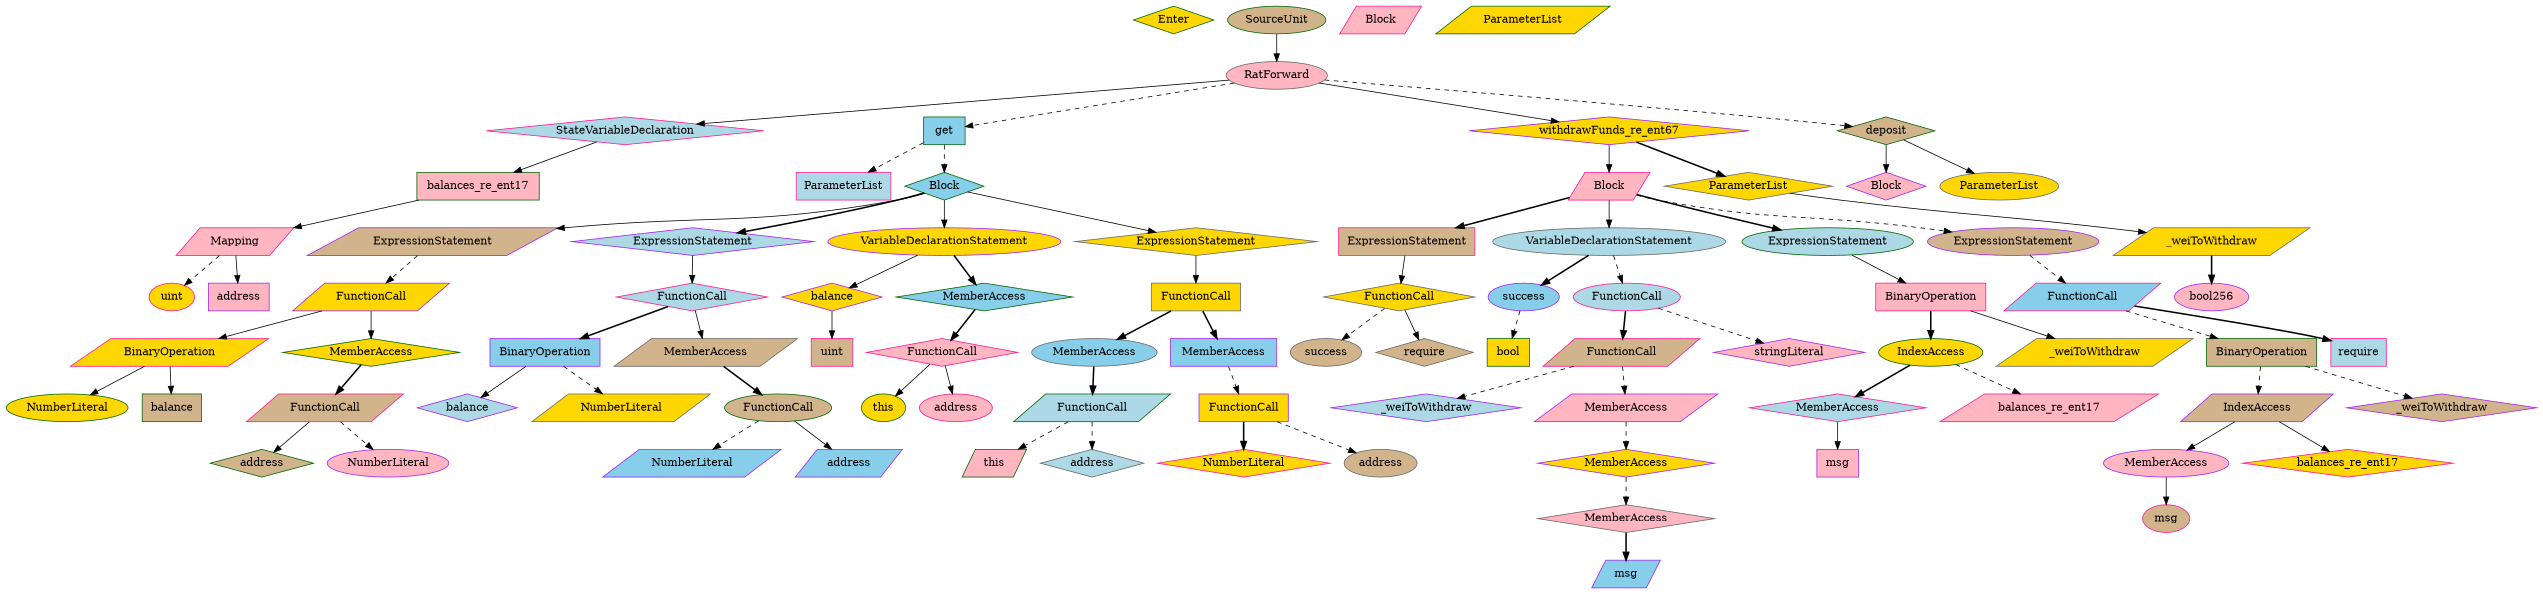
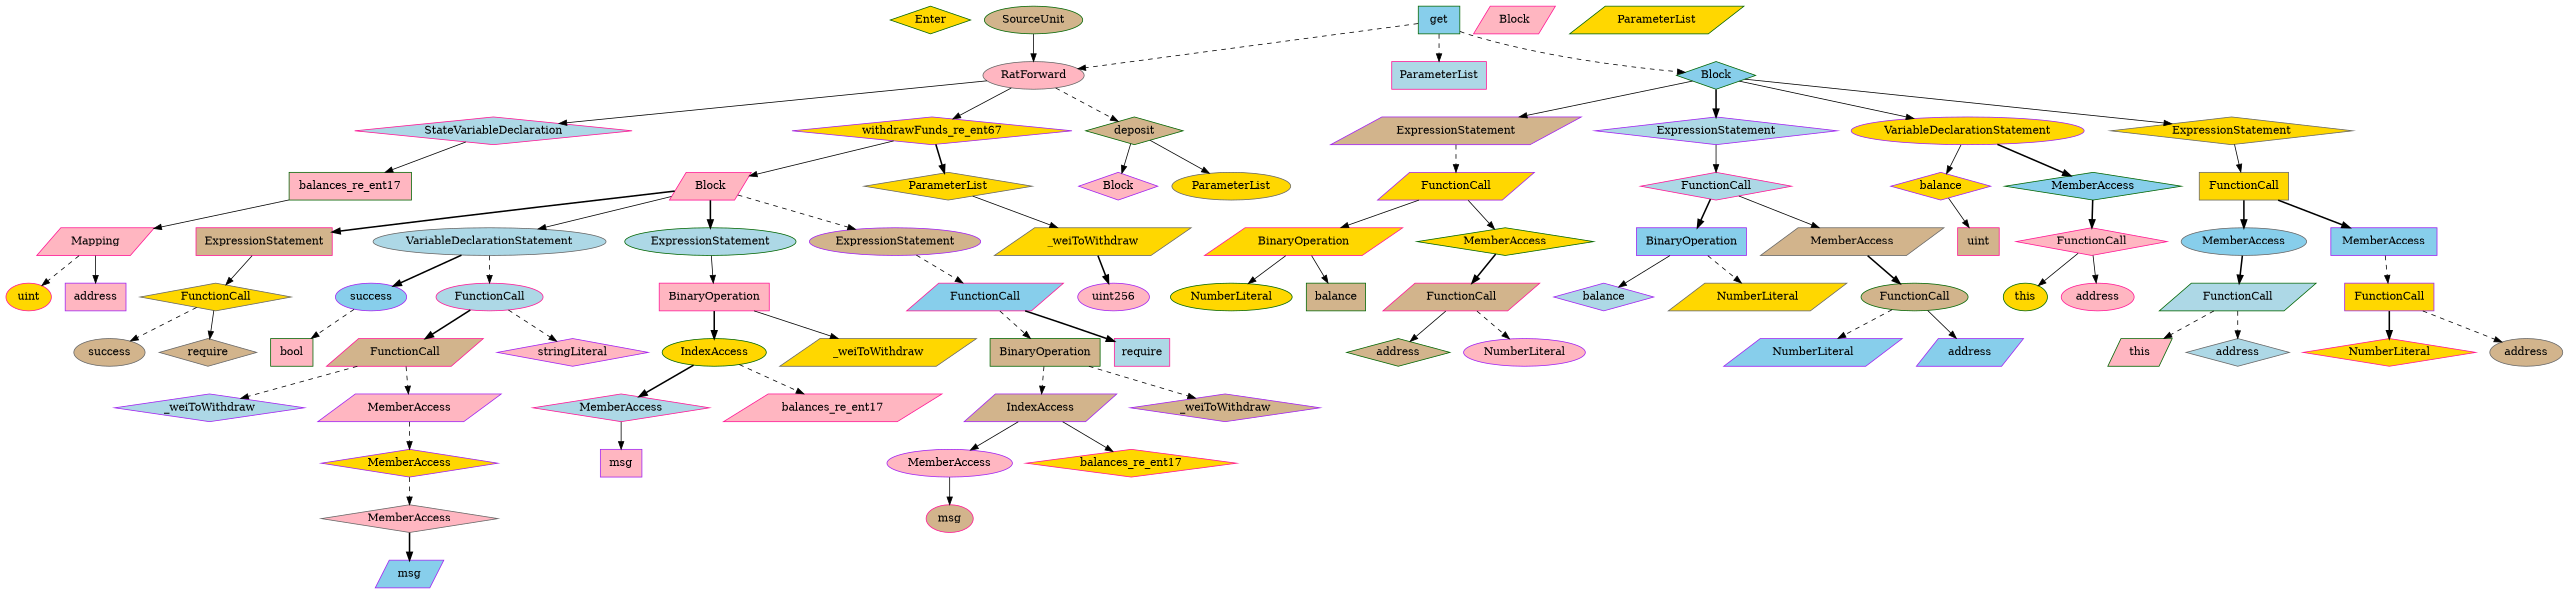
  strict digraph {
    node [color=purple fillcolor=gold shape=diamond style=filled]
    edge [style=solid]
    Enter [color=darkgreen height=0.5 width=0.83628]
    n2 [color=deeppink fillcolor=tan height=0.5 label=uint shape=box width=0.75]
    n3 [color=darkgreen fillcolor=tan height=0.5 label=SourceUnit shape=ellipse width=1.46]
    n4 [color=gray40 fillcolor=lightpink height=0.5 label=RatForward shape=ellipse width=1.5432]
    n5 [color=deeppink fillcolor=lightblue height=0.5 label=StateVariableDeclaration width=2.8184]
    n6 [color=darkgreen fillcolor=skyblue height=0.5 label=get shape=box width=0.75]
    n7 [height=0.5 label=withdrawFunds_re_ent67 width=2.9154]
    n8 [color=darkgreen fillcolor=tan height=0.5 label=deposit width=1.0581]
    n9 [color=darkgreen fillcolor=lightpink height=0.5 label=balances_re_ent17 shape=box width=2.2085]
    n10 [color=deeppink fillcolor=lightblue height=0.5 label=ParameterList shape=box width=1.7095]
    n11 [color=darkgreen fillcolor=skyblue height=0.5 label=Block width=0.90558]
    n12 [color=deeppink fillcolor=lightpink height=0.5 label=Block shape=parallelogram width=0.90558]
    n13 [color=gray40 height=0.5 label=ParameterList width=1.7095]
    n14 [fillcolor=lightpink height=0.5 label=Block width=0.90558]
    n15 [color=gray40 height=0.5 label=ParameterList shape=ellipse width=1.7095]
    n16 [color=deeppink fillcolor=lightpink height=0.5 label=BinaryOperation shape=box width=1.9867]
    n17 [color=darkgreen height=0.5 label=IndexAccess shape=ellipse width=1.6402]
    n18 [color=gray40 height=0.5 label=_weiToWithdraw shape=parallelogram width=2.0976]
    n19 [color=deeppink fillcolor=lightblue height=0.5 label=MemberAccess width=1.9174]
    n20 [color=deeppink fillcolor=lightpink height=0.5 label=balances_re_ent17 shape=parallelogram width=2.2085]
    n21 [fillcolor=lightpink height=0.5 label=msg shape=box width=0.75]
    n22 [fillcolor=tan height=0.5 label=ExpressionStatement shape=parallelogram width=2.458]
    n23 [height=0.5 label=FunctionCall shape=parallelogram width=1.6125]
    n24 [color=deeppink height=0.5 label=BinaryOperation shape=parallelogram width=1.9867]
    n25 [color=darkgreen height=0.5 label=MemberAccess width=1.9174]
    n26 [color=darkgreen height=0.5 label=NumberLiteral shape=ellipse width=1.765]
    n27 [color=darkgreen fillcolor=tan height=0.5 label=balance shape=box width=1.0719]
    n28 [color=deeppink fillcolor=tan height=0.5 label=FunctionCall shape=parallelogram width=1.6125]
    n29 [color=darkgreen fillcolor=tan height=0.5 label=BinaryOperation shape=box width=1.9867]
    n30 [fillcolor=tan height=0.5 label=IndexAccess shape=parallelogram width=1.6402]
    n31 [fillcolor=tan height=0.5 label=_weiToWithdraw width=2.0976]
    n32 [fillcolor=lightpink height=0.5 label=MemberAccess shape=ellipse width=1.9174]
    n33 [color=deeppink height=0.5 label=balances_re_ent17 width=2.2085]
    n34 [color=deeppink fillcolor=tan height=0.5 label=msg shape=ellipse width=0.75]
    n35 [height=0.5 label=balance width=1.0719]
    n36 [fillcolor=skyblue height=0.5 label=BinaryOperation shape=box width=1.9867]
    n37 [fillcolor=lightblue height=0.5 label=balance width=1.0719]
    n38 [color=gray40 height=0.5 label=NumberLiteral shape=parallelogram width=1.765]
    n39 [color=darkgreen height=0.5 label=this shape=ellipse width=0.75]
    n40 [color=darkgreen fillcolor=skyblue height=0.5 label=MemberAccess width=1.9174]
    n41 [color=deeppink fillcolor=lightpink height=0.5 label=FunctionCall width=1.6125]
    n42 [color=deeppink fillcolor=lightpink height=0.5 label=address shape=ellipse width=1.0996]
    n43 [color=darkgreen fillcolor=tan height=0.5 label=address width=1.0996]
    n44 [color=darkgreen fillcolor=lightblue height=0.5 label=FunctionCall shape=parallelogram width=1.6125]
    n45 [color=darkgreen fillcolor=lightpink height=0.5 label=this shape=parallelogram width=0.75]
    n46 [color=gray40 fillcolor=lightblue height=0.5 label=address width=1.0996]
    n47 [color=deeppink fillcolor=tan height=0.5 label=ExpressionStatement shape=box width=2.458]
    n48 [color=gray40 height=0.5 label=FunctionCall width=1.6125]
    n49 [color=gray40 fillcolor=tan height=0.5 label=success shape=ellipse width=1.1135]
    n50 [color=gray40 fillcolor=tan height=0.5 label=require width=1.0026]
-   n51 [fillcolor=lightpink height=0.5 label=bool256 shape=ellipse width=1.0442]
+   n51 [fillcolor=lightpink height=0.5 label=uint256 shape=ellipse width=1.0442]
    n52 [fillcolor=skyblue height=0.5 label=msg shape=parallelogram width=0.75]
    n53 [color=deeppink fillcolor=lightpink height=0.5 label=Mapping shape=parallelogram width=1.2105]
    n54 [color=deeppink height=0.5 label=uint shape=ellipse width=0.75]
    n55 [fillcolor=lightpink height=0.5 label=address shape=box width=1.0996]
    n56 [color=deeppink height=0.5 label=NumberLiteral width=1.765]
    n57 [color=gray40 height=0.5 label=FunctionCall shape=box width=1.6125]
    n58 [color=gray40 fillcolor=skyblue height=0.5 label=MemberAccess shape=ellipse width=1.9174]
    n59 [fillcolor=skyblue height=0.5 label=MemberAccess shape=box width=1.9174]
    n60 [height=0.5 label=FunctionCall shape=box width=1.6125]
    n61 [color=gray40 fillcolor=tan height=0.5 label=address shape=ellipse width=1.0996]
    n62 [fillcolor=lightpink height=0.5 label=NumberLiteral shape=ellipse width=1.765]
    n63 [color=gray40 fillcolor=tan height=0.5 label=MemberAccess shape=parallelogram width=1.9174]
    n64 [color=darkgreen fillcolor=tan height=0.5 label=FunctionCall shape=ellipse width=1.6125]
    n65 [fillcolor=skyblue height=0.5 label=NumberLiteral shape=parallelogram width=1.765]
    n66 [fillcolor=skyblue height=0.5 label=address shape=parallelogram width=1.0996]
    n67 [fillcolor=lightblue height=0.5 label=_weiToWithdraw width=2.0976]
    n68 [color=deeppink fillcolor=tan height=0.5 label=FunctionCall shape=parallelogram width=1.6125]
    n69 [fillcolor=lightpink height=0.5 label=MemberAccess shape=parallelogram width=1.9174]
    n70 [height=0.5 label=MemberAccess width=1.9174]
    n71 [color=gray40 fillcolor=lightpink height=0.5 label=MemberAccess width=1.9174]
    n72 [color=gray40 fillcolor=lightblue height=0.5 label=VariableDeclarationStatement shape=ellipse width=3.3174]
    n73 [color=darkgreen fillcolor=lightblue height=0.5 label=ExpressionStatement shape=ellipse width=2.458]
    n74 [fillcolor=tan height=0.5 label=ExpressionStatement shape=ellipse width=2.458]
    n75 [fillcolor=skyblue height=0.5 label=success shape=ellipse width=1.1135]
    n76 [color=deeppink fillcolor=lightblue height=0.5 label=FunctionCall shape=ellipse width=1.6125]
    n77 [color=deeppink fillcolor=skyblue height=0.5 label=FunctionCall shape=parallelogram width=1.6125]
-   n78 [color=darkgreen height=0.5 label=bool shape=box width=0.76697]
+   n78 [color=darkgreen fillcolor=lightpink height=0.5 label=bool shape=box width=0.76697]
    n79 [fillcolor=lightpink height=0.5 label=stringLiteral width=1.5016]
    n80 [color=deeppink fillcolor=lightblue height=0.5 label=require shape=box width=1.0026]
    n81 [color=gray40 height=0.5 label=_weiToWithdraw shape=parallelogram width=2.0976]
    n82 [fillcolor=lightblue height=0.5 label=ExpressionStatement width=2.458]
    n83 [color=deeppink fillcolor=lightblue height=0.5 label=FunctionCall width=1.6125]
    n84 [height=0.5 label=VariableDeclarationStatement shape=ellipse width=3.3174]
    n85 [color=gray40 height=0.5 label=ExpressionStatement width=2.458]
    n86 [color=deeppink fillcolor=lightpink height=0.5 label=Block shape=parallelogram width=0.90558]
    n87 [color=darkgreen height=0.5 label=ParameterList shape=parallelogram width=1.7095]
    n3 -> n4
    n4 -> n5
-   n4 -> n6 [style=dashed]
+   n6 -> n4 [style=dashed]
    n4 -> n7
    n4 -> n8 [style=dashed]
    n5 -> n9
    n6 -> n10 [style=dashed]
    n6 -> n11 [style=dashed]
    n7 -> n12
    n7 -> n13 [style=bold]
    n8 -> n14
    n8 -> n15
    n9 -> n53
    n11 -> n22
    n11 -> n82 [style=bold]
    n11 -> n84
    n11 -> n85
    n12 -> n47 [style=bold]
    n12 -> n72
    n12 -> n73 [style=bold]
    n12 -> n74 [style=dashed]
    n13 -> n81
    n16 -> n17 [style=bold]
    n16 -> n18
    n17 -> n19 [style=bold]
    n17 -> n20 [style=dashed]
    n19 -> n21
    n22 -> n23 [style=dashed]
    n23 -> n24
    n23 -> n25
    n24 -> n26
    n24 -> n27
    n25 -> n28 [style=bold]
    n28 -> n43
    n28 -> n62 [style=dashed]
    n29 -> n30 [style=dashed]
    n29 -> n31 [style=dashed]
    n30 -> n32
    n30 -> n33
    n32 -> n34
    n35 -> n2
    n36 -> n37
    n36 -> n38 [style=dashed]
    n40 -> n41 [style=bold]
    n41 -> n39
    n41 -> n42
    n44 -> n45 [style=dashed]
    n44 -> n46 [style=dashed]
    n47 -> n48
    n48 -> n49 [style=dashed]
    n48 -> n50
    n53 -> n54 [style=dashed]
    n53 -> n55
    n57 -> n58 [style=bold]
    n57 -> n59 [style=bold]
    n58 -> n44 [style=bold]
    n59 -> n60 [style=dashed]
    n60 -> n56 [style=bold]
    n60 -> n61 [style=dashed]
    n63 -> n64 [style=bold]
    n64 -> n65 [style=dashed]
    n64 -> n66
    n68 -> n67 [style=dashed]
    n68 -> n69 [style=dashed]
    n69 -> n70 [style=dashed]
    n70 -> n71 [style=dashed]
    n71 -> n52 [style=bold]
    n72 -> n75 [style=bold]
    n72 -> n76 [style=dashed]
    n73 -> n16
    n74 -> n77 [style=dashed]
    n75 -> n78 [style=dashed]
    n76 -> n68 [style=bold]
    n76 -> n79 [style=dashed]
    n77 -> n29 [style=dashed]
    n77 -> n80 [style=bold]
    n81 -> n51 [style=bold]
    n82 -> n83
    n83 -> n36 [style=bold]
    n83 -> n63
    n84 -> n35
    n84 -> n40 [style=bold]
    n85 -> n57
  }
